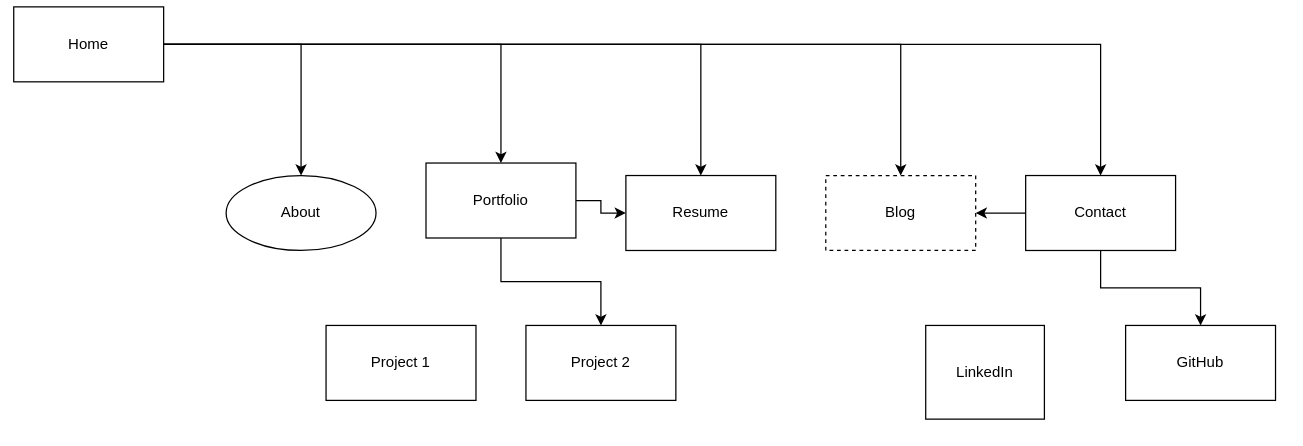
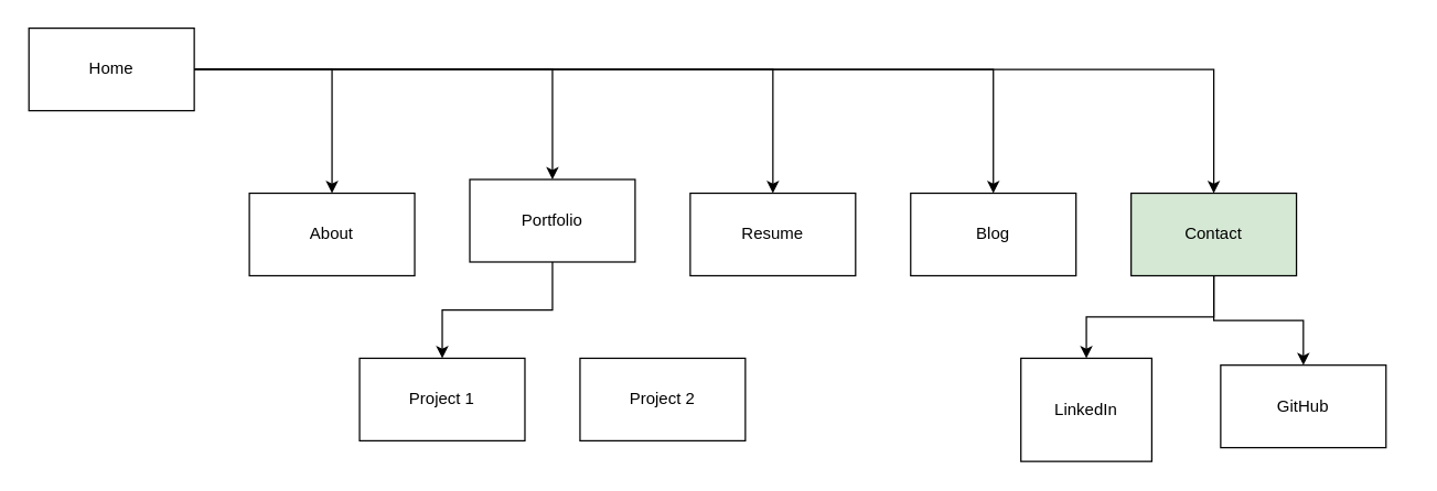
  <mxCell id="0" />
  <mxCell id="1" parent="0" />
  <mxCell id="2" value="" style="edgeStyle=orthogonalEdgeStyle;rounded=0;orthogonalLoop=1;jettySize=auto;html=1;" edge="1" parent="1" source="8" target="7"><mxGeometry relative="1" as="geometry" /></mxCell>
  <mxCell id="3" value="" style="edgeStyle=orthogonalEdgeStyle;rounded=0;orthogonalLoop=1;jettySize=auto;html=1;" edge="1" parent="1" source="8" target="12"><mxGeometry relative="1" as="geometry" /></mxCell>
  <mxCell id="4" value="" style="edgeStyle=orthogonalEdgeStyle;rounded=0;orthogonalLoop=1;jettySize=auto;html=1;" edge="1" parent="1" source="8" target="15"><mxGeometry relative="1" as="geometry" /></mxCell>
  <mxCell id="5" value="" style="edgeStyle=orthogonalEdgeStyle;rounded=0;orthogonalLoop=1;jettySize=auto;html=1;" edge="1" parent="1" source="8" target="14"><mxGeometry relative="1" as="geometry" /></mxCell>
  <mxCell id="6" value="" style="edgeStyle=orthogonalEdgeStyle;rounded=0;orthogonalLoop=1;jettySize=auto;html=1;" edge="1" parent="1" source="8" target="18"><mxGeometry relative="1" as="geometry" /></mxCell>
- <mxCell id="7" value="About" style="ellipse;whiteSpace=wrap;html=1;" vertex="1" parent="1"><mxGeometry x="180" y="140" width="120" height="60" as="geometry" /></mxCell>
- <mxCell id="8" value="Home" style="rounded=0;whiteSpace=wrap;html=1;" vertex="1" parent="1"><mxGeometry x="10" y="5" width="120" height="60" as="geometry" /></mxCell>
- <mxCell id="9" value="" style="edgeStyle=orthogonalEdgeStyle;rounded=0;orthogonalLoop=1;jettySize=auto;html=1;" edge="1" parent="1" source="12" target="18"><mxGeometry relative="1" as="geometry" /></mxCell>
+ <mxCell id="7" value="About" style="rounded=0;whiteSpace=wrap;html=1;" vertex="1" parent="1"><mxGeometry x="180" y="140" width="120" height="60" as="geometry" /></mxCell>
+ <mxCell id="8" value="Home" style="rounded=0;whiteSpace=wrap;html=1;" vertex="1" parent="1"><mxGeometry x="20" y="20" width="120" height="60" as="geometry" /></mxCell>
+ <mxCell id="9" value="" style="edgeStyle=orthogonalEdgeStyle;rounded=0;orthogonalLoop=1;jettySize=auto;html=1;" edge="1" parent="1" source="12" target="19"><mxGeometry relative="1" as="geometry" /></mxCell>
  <mxCell id="10" value="" style="edgeStyle=orthogonalEdgeStyle;rounded=0;orthogonalLoop=1;jettySize=auto;html=1;" edge="1" parent="1" source="12" target="20"><mxGeometry relative="1" as="geometry" /></mxCell>
- <mxCell id="11" value="" style="edgeStyle=orthogonalEdgeStyle;rounded=0;orthogonalLoop=1;jettySize=auto;html=1;" edge="1" parent="1" source="15" target="14"><mxGeometry relative="1" as="geometry" /></mxCell>
- <mxCell id="12" value="Contact" style="rounded=0;whiteSpace=wrap;html=1;" vertex="1" parent="1"><mxGeometry x="820" y="140" width="120" height="60" as="geometry" /></mxCell>
- <mxCell id="13" value="" style="edgeStyle=orthogonalEdgeStyle;rounded=0;orthogonalLoop=1;jettySize=auto;html=1;" edge="1" parent="1" source="15" target="17"><mxGeometry relative="1" as="geometry" /></mxCell>
+ <mxCell id="11" value="" style="edgeStyle=orthogonalEdgeStyle;rounded=0;orthogonalLoop=1;jettySize=auto;html=1;" edge="1" parent="1" source="15" target="16"><mxGeometry relative="1" as="geometry" /></mxCell>
+ <mxCell id="12" value="Contact" style="rounded=0;whiteSpace=wrap;html=1;fillColor=#d5e8d4;" vertex="1" parent="1"><mxGeometry x="820" y="140" width="120" height="60" as="geometry" /></mxCell>
  <mxCell id="14" value="Resume" style="rounded=0;whiteSpace=wrap;html=1;" vertex="1" parent="1"><mxGeometry x="500" y="140" width="120" height="60" as="geometry" /></mxCell>
  <mxCell id="15" value="Portfolio" style="rounded=0;whiteSpace=wrap;html=1;" vertex="1" parent="1"><mxGeometry x="340" y="130" width="120" height="60" as="geometry" /></mxCell>
  <mxCell id="16" value="Project 1" style="rounded=0;whiteSpace=wrap;html=1;" vertex="1" parent="1"><mxGeometry x="260" y="260" width="120" height="60" as="geometry" /></mxCell>
  <mxCell id="17" value="Project 2" style="rounded=0;whiteSpace=wrap;html=1;" vertex="1" parent="1"><mxGeometry x="420" y="260" width="120" height="60" as="geometry" /></mxCell>
- <mxCell id="18" value="Blog" style="rounded=0;whiteSpace=wrap;html=1;dashed=1;" vertex="1" parent="1"><mxGeometry x="660" y="140" width="120" height="60" as="geometry" /></mxCell>
+ <mxCell id="18" value="Blog" style="rounded=0;whiteSpace=wrap;html=1;" vertex="1" parent="1"><mxGeometry x="660" y="140" width="120" height="60" as="geometry" /></mxCell>
  <mxCell id="19" value="LinkedIn" style="rounded=0;whiteSpace=wrap;html=1;" vertex="1" parent="1"><mxGeometry x="740" y="260" width="95" height="75" as="geometry" /></mxCell>
- <mxCell id="20" value="GitHub" style="rounded=0;whiteSpace=wrap;html=1;" vertex="1" parent="1"><mxGeometry x="900" y="260" width="120" height="60" as="geometry" /></mxCell>
+ <mxCell id="20" value="GitHub" style="rounded=0;whiteSpace=wrap;html=1;" vertex="1" parent="1"><mxGeometry x="885" y="265" width="120" height="60" as="geometry" /></mxCell>
